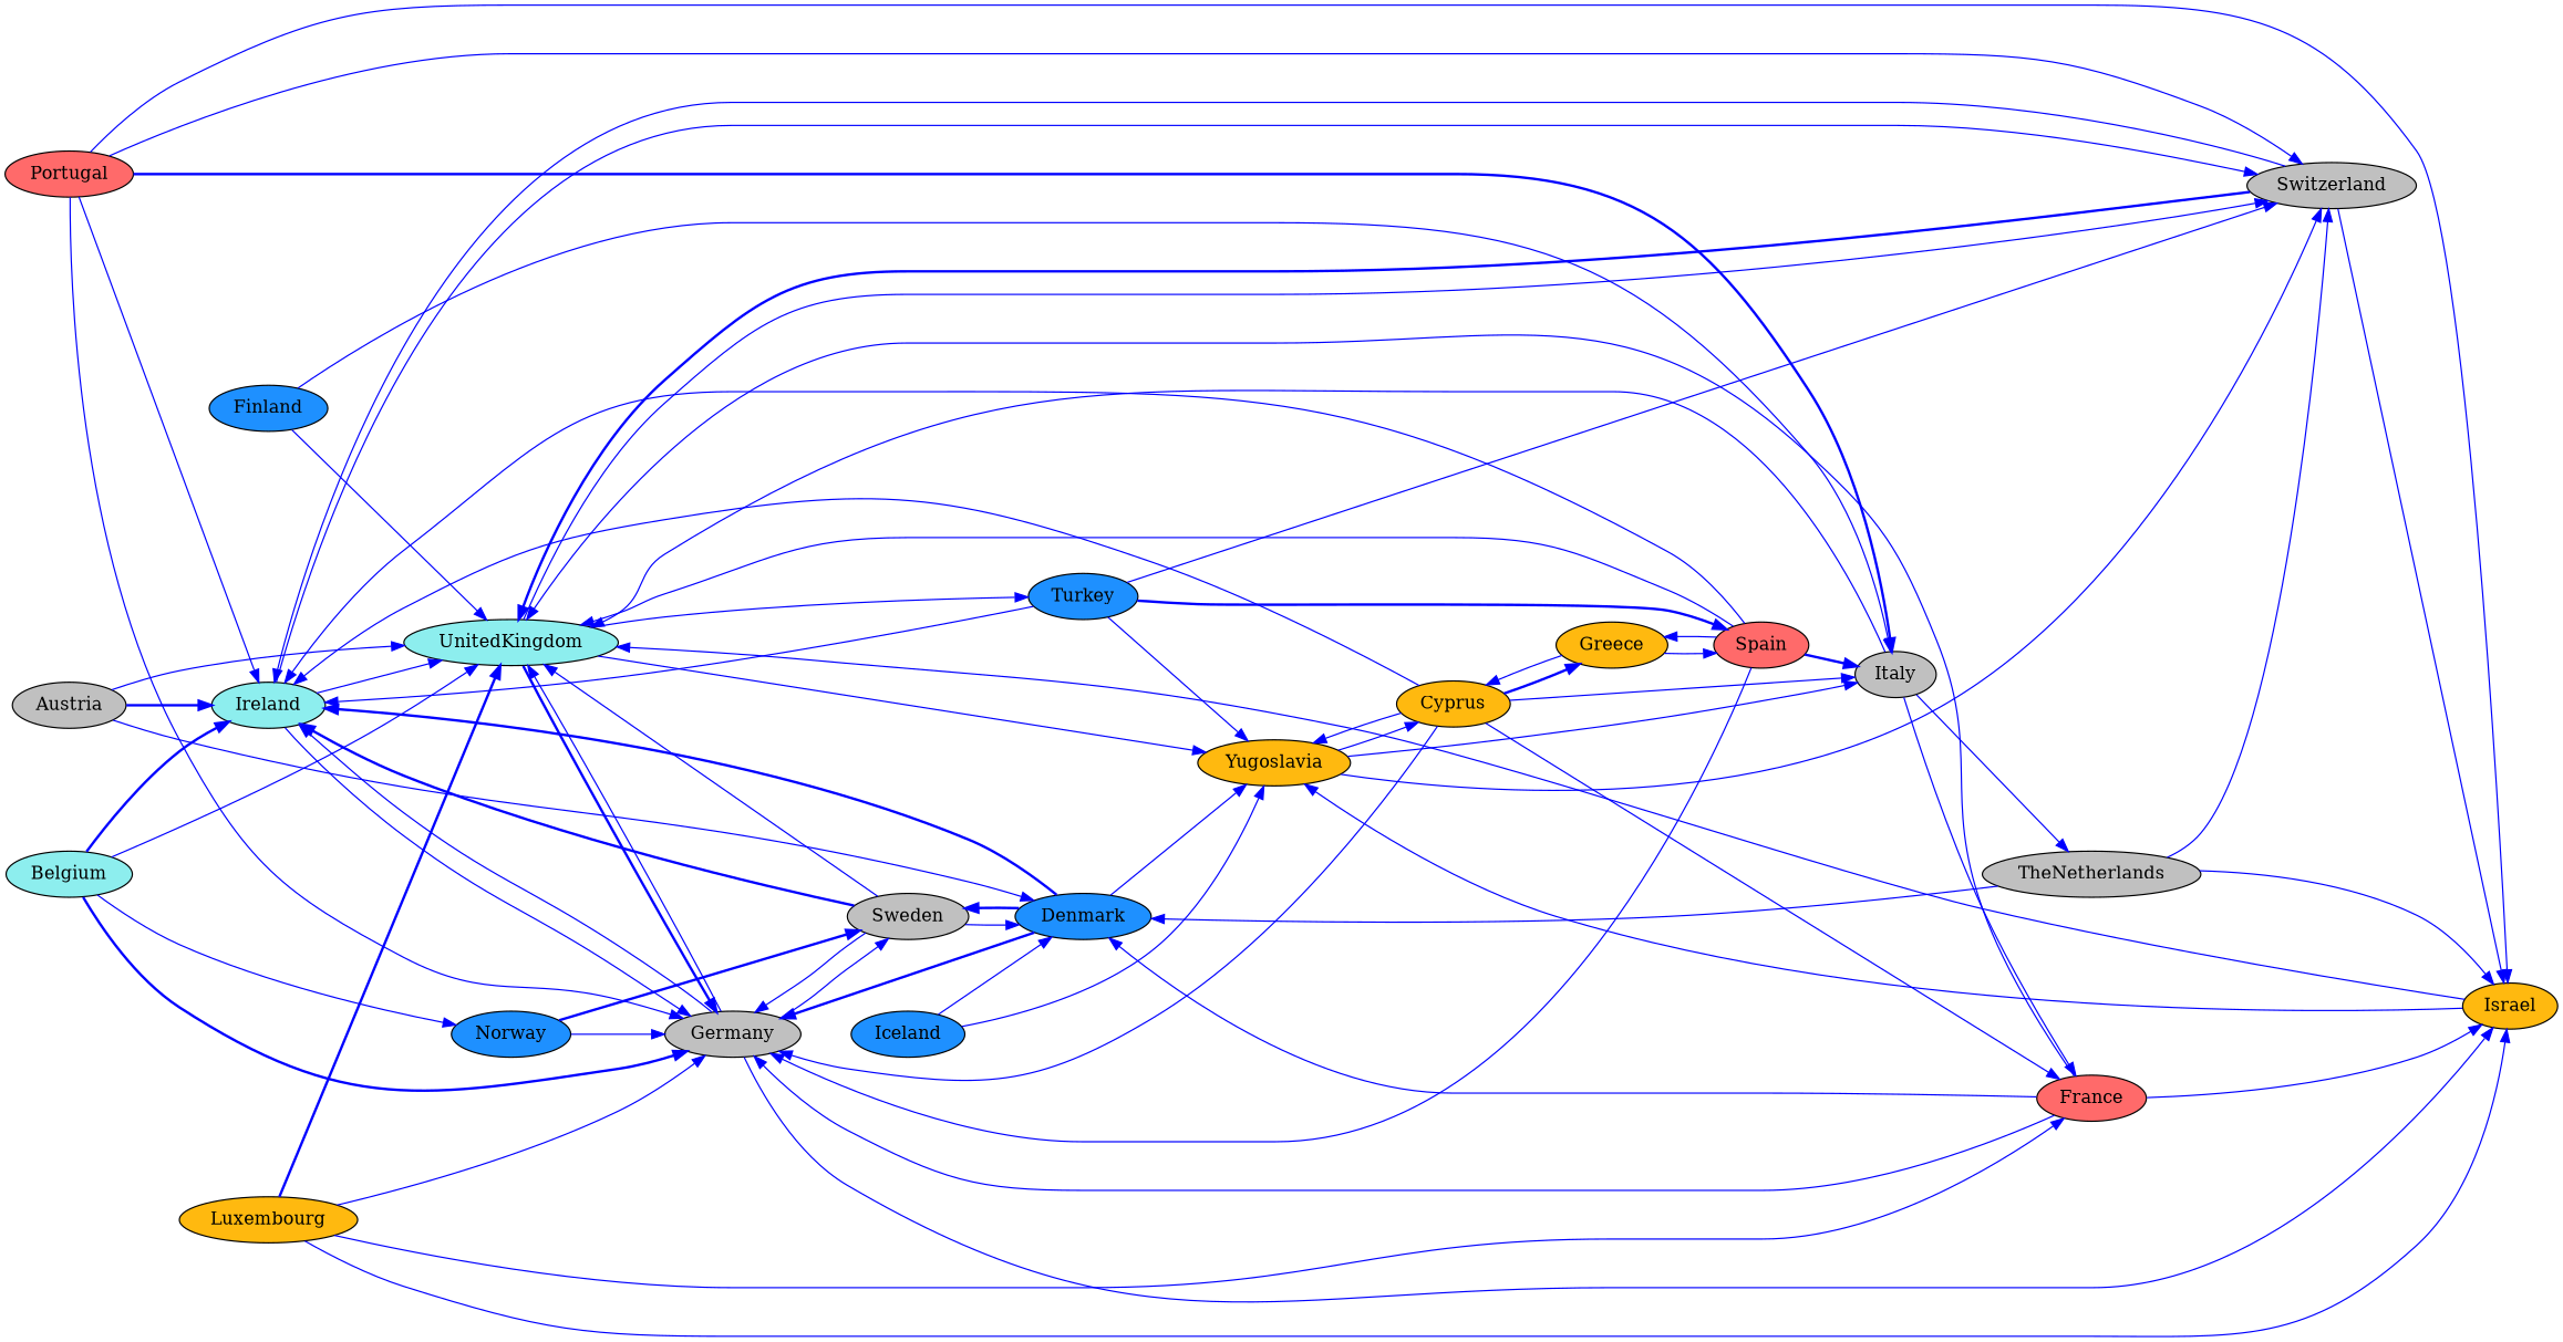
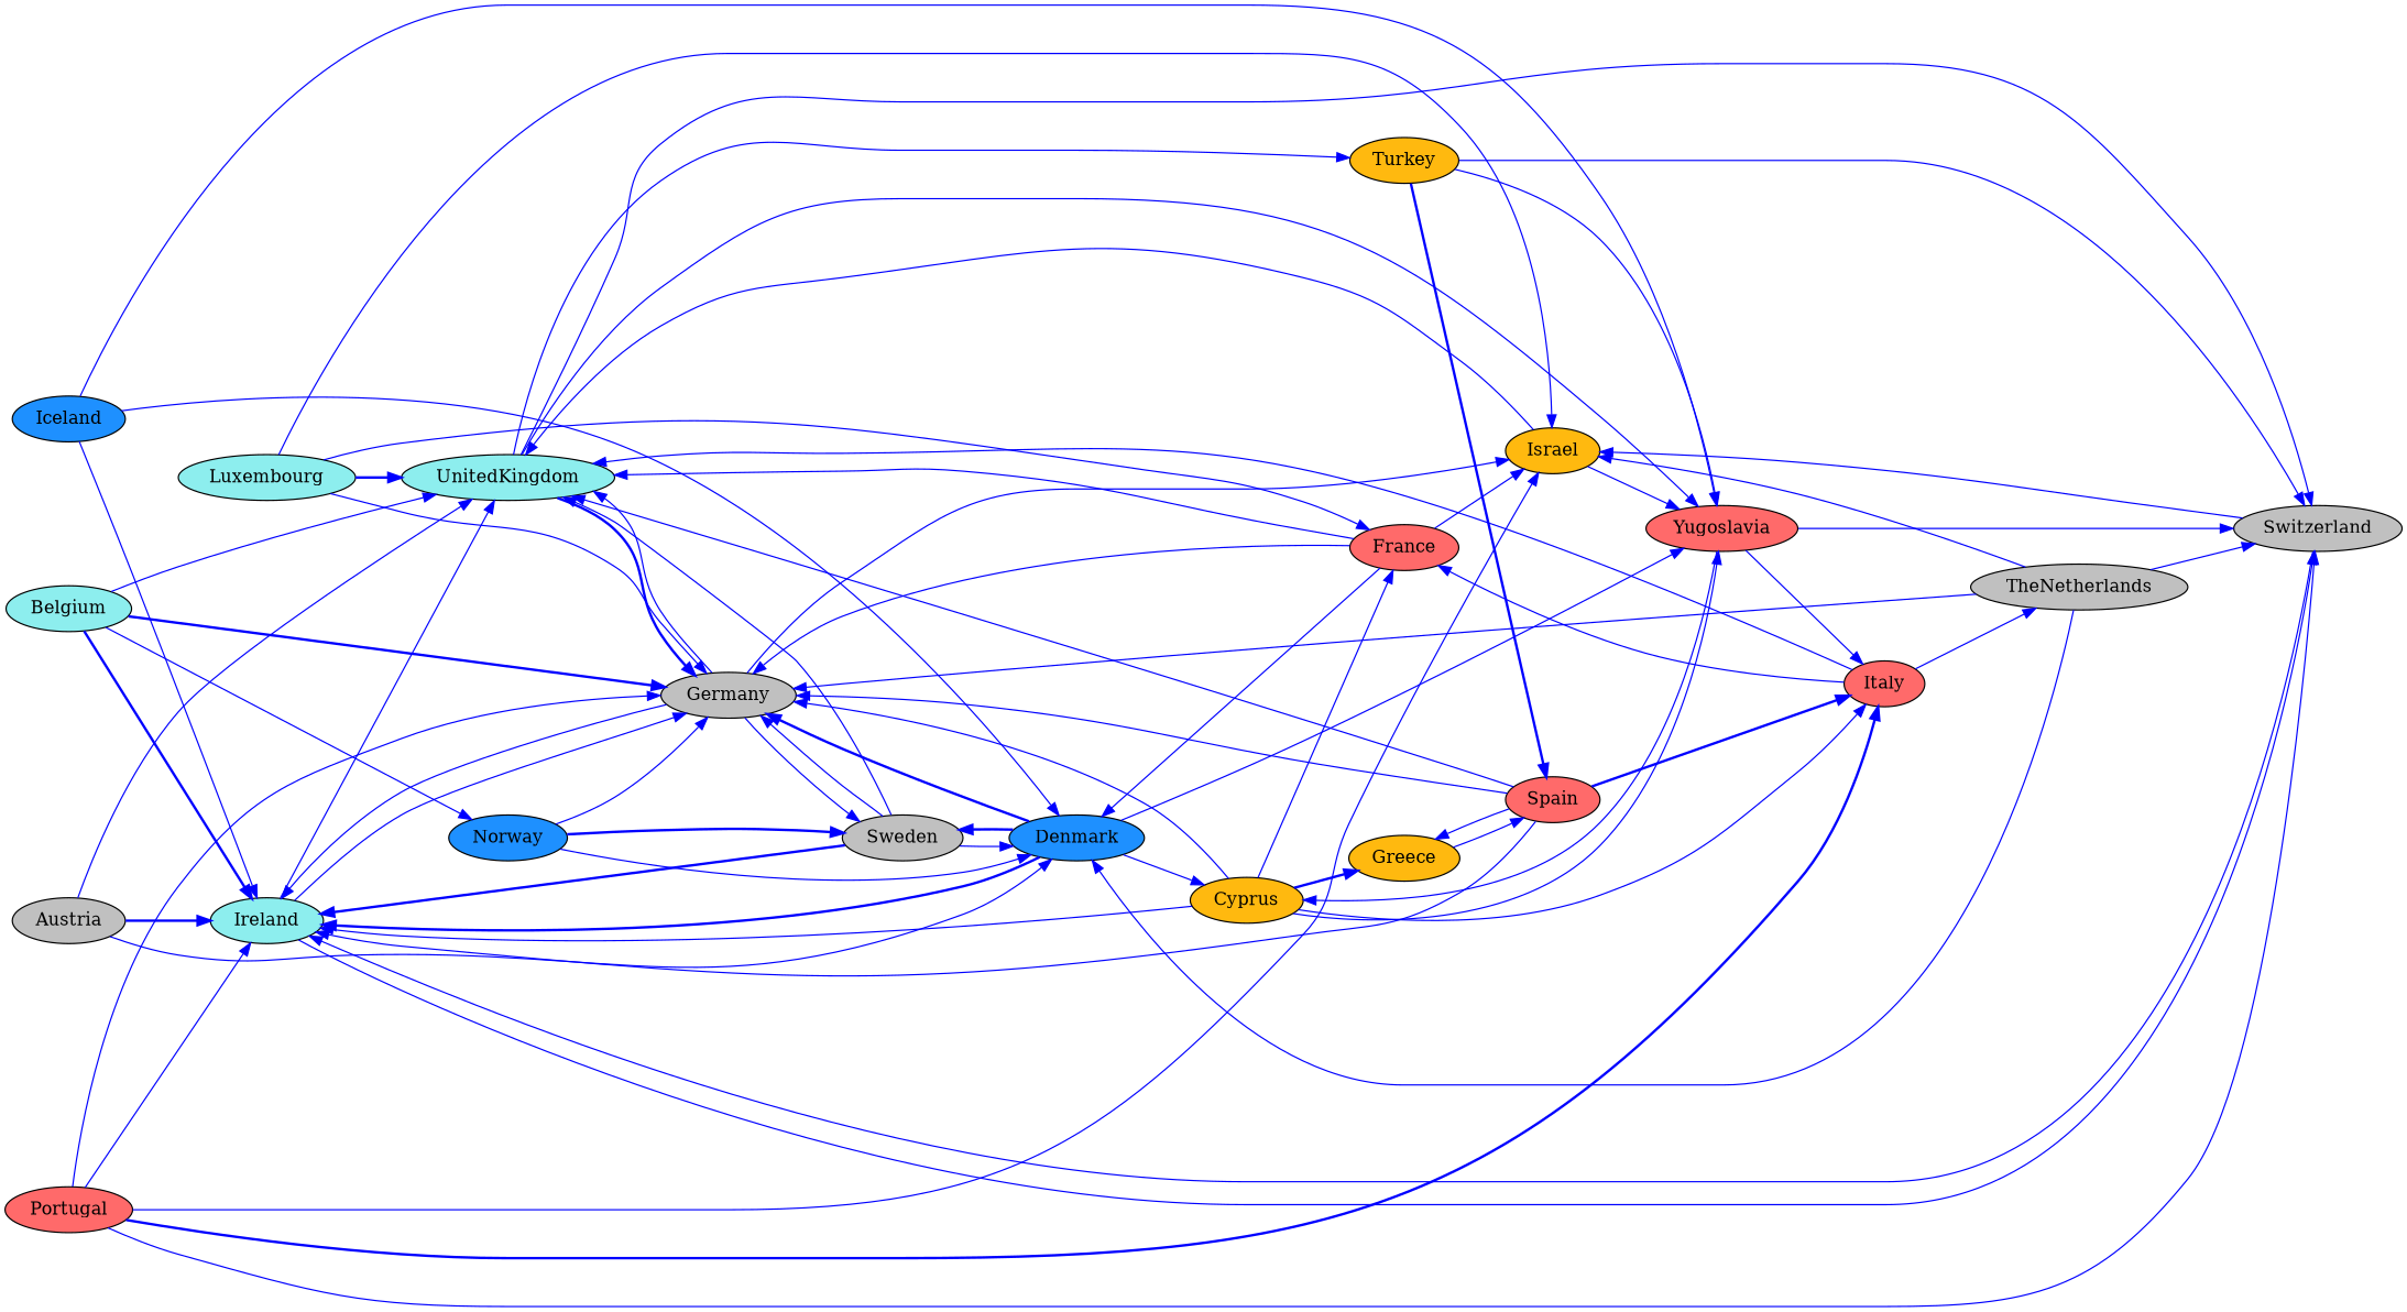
  digraph {
    rankdir=LR
    node [fillcolor=gray style=filled]
    edge [color=blue penwidth=1]
    Austria
    Ireland [fillcolor=darkslategray2]
    UnitedKingdom [fillcolor=darkslategray2]
    Denmark [fillcolor=dodgerblue]
    Germany
    Switzerland
    Israel [fillcolor=darkgoldenrod1]
-   Yugoslavia [fillcolor=darkgoldenrod1]
-   Turkey [fillcolor=dodgerblue]
+   Yugoslavia [fillcolor=indianred1]
+   Turkey [fillcolor=darkgoldenrod1]
    Sweden
    Cyprus [fillcolor=darkgoldenrod1]
-   Italy
+   Italy [fillcolor=indianred1]
    Belgium [fillcolor=darkslategray2]
    Norway [fillcolor=dodgerblue]
    Greece [fillcolor=darkgoldenrod1]
    France [fillcolor=indianred1]
    Spain [fillcolor=indianred1]
    TheNetherlands
-   Luxembourg [fillcolor=darkgoldenrod1]
+   Luxembourg [fillcolor=darkslategray2]
    Portugal [fillcolor=indianred1]
-   Finland [fillcolor=dodgerblue]
    Iceland [fillcolor=dodgerblue]
    Austria -> Ireland [penwidth=2]
    Austria -> UnitedKingdom
    Austria -> Denmark
    Ireland -> UnitedKingdom
    Ireland -> Germany
    Ireland -> Switzerland
    UnitedKingdom -> Germany [penwidth=2]
    UnitedKingdom -> Switzerland
    UnitedKingdom -> Yugoslavia
    UnitedKingdom -> Turkey
    Denmark -> Ireland [penwidth=2]
    Denmark -> Germany [penwidth=2]
    Denmark -> Yugoslavia
    Denmark -> Sweden [penwidth=2]
    Germany -> Ireland
    Germany -> UnitedKingdom
    Germany -> Israel
    Germany -> Sweden
    Switzerland -> Ireland
-   Switzerland -> UnitedKingdom [penwidth=2]
    Switzerland -> Israel
    Israel -> UnitedKingdom
    Israel -> Yugoslavia
    Yugoslavia -> Switzerland
    Yugoslavia -> Cyprus
    Yugoslavia -> Italy
-   Turkey -> Ireland
+   Iceland -> Ireland
    Turkey -> Switzerland
    Turkey -> Yugoslavia
    Turkey -> Spain [penwidth=2]
    Sweden -> Ireland [penwidth=2]
    Sweden -> UnitedKingdom
    Sweden -> Denmark
    Sweden -> Germany
    Cyprus -> Ireland
    Cyprus -> Germany
    Cyprus -> Yugoslavia
    Cyprus -> Italy
    Cyprus -> Greece [penwidth=2]
    Cyprus -> France
    Italy -> UnitedKingdom
    Italy -> France
    Italy -> TheNetherlands
    Belgium -> Ireland [penwidth=2]
    Belgium -> UnitedKingdom
    Belgium -> Germany [penwidth=2]
    Belgium -> Norway
+   Norway -> Denmark
    Norway -> Germany
    Norway -> Sweden [penwidth=2]
-   Greece -> Cyprus
+   Denmark -> Cyprus
    Greece -> Spain
    France -> UnitedKingdom
    France -> Denmark
    France -> Germany
    France -> Israel
    Spain -> Ireland
    Spain -> UnitedKingdom
    Spain -> Germany
    Spain -> Italy [penwidth=2]
    Spain -> Greece
    TheNetherlands -> Denmark
+   TheNetherlands -> Germany
    TheNetherlands -> Switzerland
    TheNetherlands -> Israel
    Luxembourg -> UnitedKingdom [penwidth=2]
    Luxembourg -> Germany
    Luxembourg -> Israel
    Luxembourg -> France
    Portugal -> Ireland
    Portugal -> Germany
    Portugal -> Switzerland
    Portugal -> Israel
    Portugal -> Italy [penwidth=2]
-   Finland -> UnitedKingdom
-   Finland -> Italy
    Iceland -> Denmark
    Iceland -> Yugoslavia
  }
